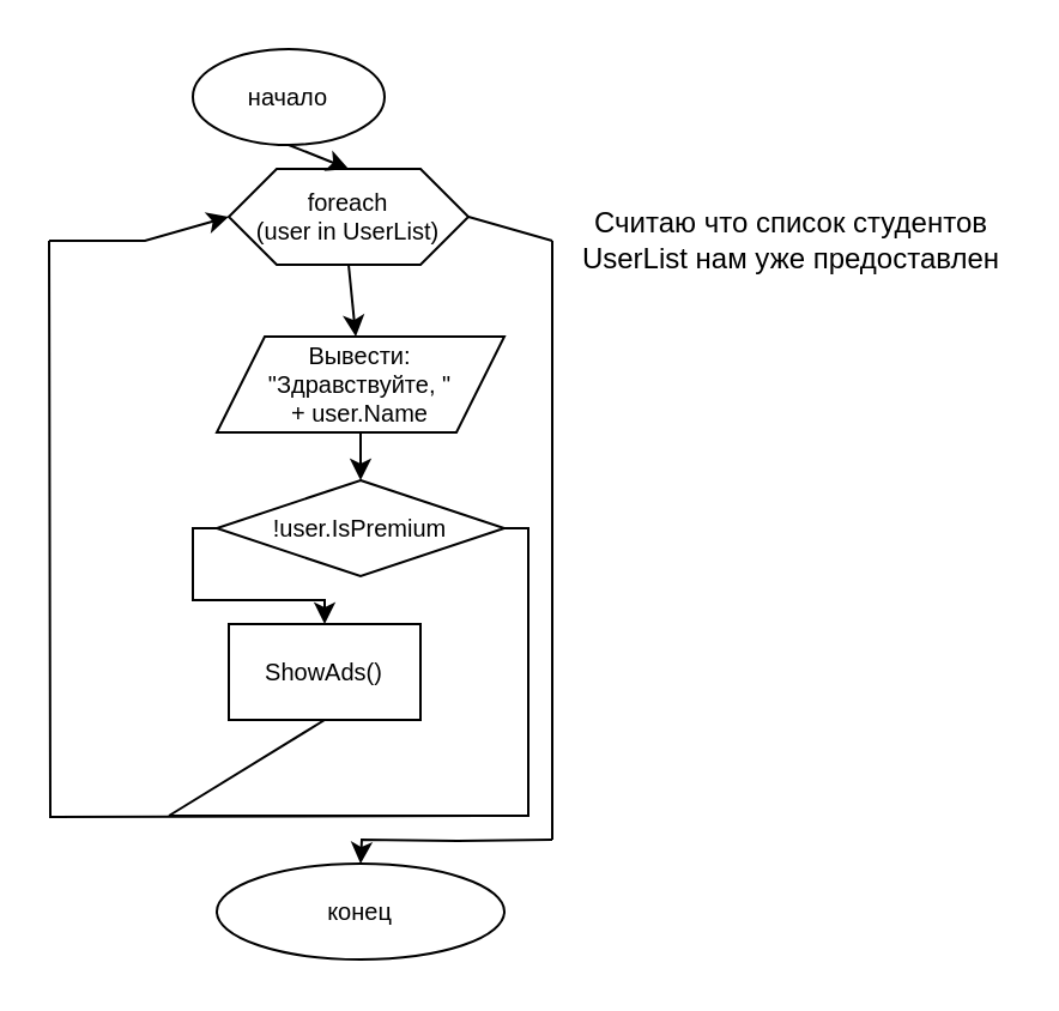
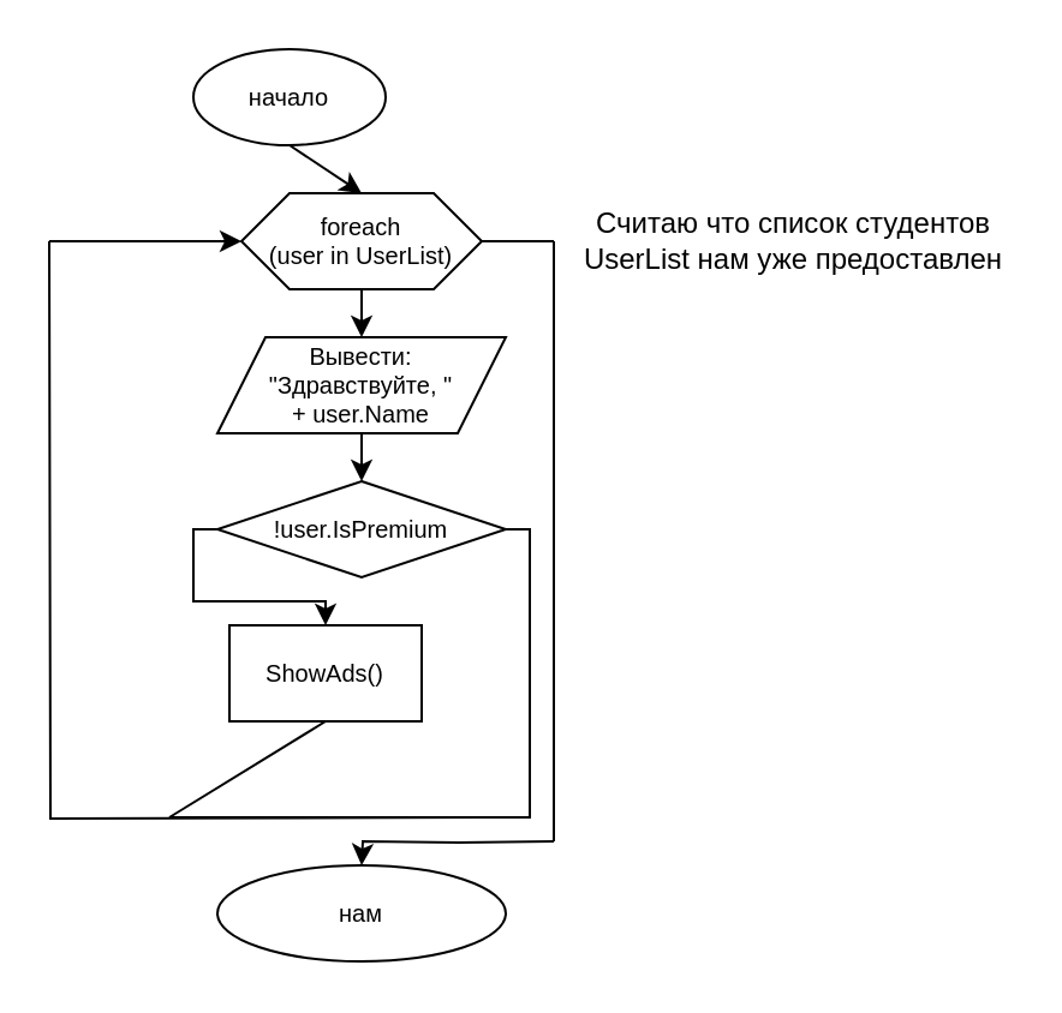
  <mxCell id="0" />
  <mxCell id="1" parent="0" />
  <mxCell id="2" value="начало" style="ellipse;whiteSpace=wrap;html=1;fontSize=10;" vertex="1" parent="1"><mxGeometry x="80" y="20" width="80" height="40" as="geometry" /></mxCell>
- <mxCell id="3" value="foreach&lt;br style=&quot;font-size: 10px;&quot;&gt;(user in UserList)" style="shape=hexagon;perimeter=hexagonPerimeter2;whiteSpace=wrap;html=1;fixedSize=1;fontSize=10;" vertex="1" parent="1"><mxGeometry x="95" y="70" width="100" height="40" as="geometry" /></mxCell>
+ <mxCell id="3" value="foreach&lt;br style=&quot;font-size: 10px;&quot;&gt;(user in UserList)" style="shape=hexagon;perimeter=hexagonPerimeter2;whiteSpace=wrap;html=1;fixedSize=1;fontSize=10;" vertex="1" parent="1"><mxGeometry x="100" y="80" width="100" height="40" as="geometry" /></mxCell>
  <mxCell id="4" value="" style="endArrow=classic;html=1;rounded=0;exitX=0.5;exitY=1;exitDx=0;exitDy=0;entryX=0.5;entryY=0;entryDx=0;entryDy=0;" edge="1" parent="1" source="2" target="3"><mxGeometry width="50" height="50" relative="1" as="geometry"><mxPoint x="310" y="140" as="sourcePoint" /><mxPoint x="360" y="90" as="targetPoint" /></mxGeometry></mxCell>
  <mxCell id="5" value="Считаю что список студентов UserList нам уже предоставлен" style="text;html=1;strokeColor=none;fillColor=none;align=center;verticalAlign=middle;whiteSpace=wrap;rounded=0;" vertex="1" parent="1"><mxGeometry x="240" y="80" width="180" height="40" as="geometry" /></mxCell>
  <mxCell id="6" value="Вывести: &lt;br&gt;&quot;Здравствуйте, &quot; &lt;br&gt;+ user.Name" style="shape=parallelogram;perimeter=parallelogramPerimeter;whiteSpace=wrap;html=1;fixedSize=1;fontSize=10;" vertex="1" parent="1"><mxGeometry x="90" y="140" width="120" height="40" as="geometry" /></mxCell>
  <mxCell id="7" value="" style="endArrow=classic;html=1;rounded=0;fontSize=10;exitX=0.5;exitY=1;exitDx=0;exitDy=0;" edge="1" parent="1" source="3" target="6"><mxGeometry width="50" height="50" relative="1" as="geometry"><mxPoint x="230" y="160" as="sourcePoint" /><mxPoint x="210" y="130" as="targetPoint" /></mxGeometry></mxCell>
  <mxCell id="8" value="!user.IsPremium" style="rhombus;whiteSpace=wrap;html=1;fontSize=10;" vertex="1" parent="1"><mxGeometry x="90" y="200" width="120" height="40" as="geometry" /></mxCell>
  <mxCell id="9" value="" style="endArrow=classic;html=1;rounded=0;fontSize=10;exitX=0.5;exitY=1;exitDx=0;exitDy=0;" edge="1" parent="1" source="6" target="8"><mxGeometry width="50" height="50" relative="1" as="geometry"><mxPoint x="210" y="270" as="sourcePoint" /><mxPoint x="260" y="220" as="targetPoint" /></mxGeometry></mxCell>
  <mxCell id="10" value="ShowAds()" style="rounded=0;whiteSpace=wrap;html=1;fontSize=10;" vertex="1" parent="1"><mxGeometry x="95" y="260" width="80" height="40" as="geometry" /></mxCell>
  <mxCell id="11" value="" style="endArrow=none;html=1;rounded=0;fontSize=10;exitX=0.5;exitY=1;exitDx=0;exitDy=0;" edge="1" parent="1" source="10"><mxGeometry width="50" height="50" relative="1" as="geometry"><mxPoint x="210" y="370" as="sourcePoint" /><mxPoint x="70" y="340" as="targetPoint" /></mxGeometry></mxCell>
  <mxCell id="12" value="" style="endArrow=none;html=1;rounded=0;fontSize=10;edgeStyle=orthogonalEdgeStyle;" edge="1" parent="1"><mxGeometry width="50" height="50" relative="1" as="geometry"><mxPoint x="210" y="220" as="sourcePoint" /><mxPoint x="70" y="340" as="targetPoint" /><Array as="points"><mxPoint x="220" y="220" /><mxPoint x="220" y="340" /></Array></mxGeometry></mxCell>
  <mxCell id="13" value="" style="endArrow=none;html=1;rounded=0;fontSize=10;edgeStyle=orthogonalEdgeStyle;" edge="1" parent="1"><mxGeometry width="50" height="50" relative="1" as="geometry"><mxPoint x="200" y="340" as="sourcePoint" /><mxPoint x="20" y="100" as="targetPoint" /></mxGeometry></mxCell>
  <mxCell id="14" value="" style="endArrow=classic;html=1;rounded=0;fontSize=10;entryX=0;entryY=0.5;entryDx=0;entryDy=0;" edge="1" parent="1" target="3"><mxGeometry width="50" height="50" relative="1" as="geometry"><mxPoint x="20" y="100" as="sourcePoint" /><mxPoint x="230" y="210" as="targetPoint" /><Array as="points"><mxPoint x="60" y="100" /></Array></mxGeometry></mxCell>
  <mxCell id="15" value="" style="endArrow=none;html=1;rounded=0;fontSize=10;entryX=1;entryY=0.5;entryDx=0;entryDy=0;" edge="1" parent="1" target="3"><mxGeometry width="50" height="50" relative="1" as="geometry"><mxPoint x="230" y="100" as="sourcePoint" /><mxPoint x="260" y="240" as="targetPoint" /></mxGeometry></mxCell>
  <mxCell id="16" value="" style="endArrow=none;html=1;rounded=0;fontSize=10;" edge="1" parent="1"><mxGeometry width="50" height="50" relative="1" as="geometry"><mxPoint x="230" y="350" as="sourcePoint" /><mxPoint x="230" y="100" as="targetPoint" /></mxGeometry></mxCell>
  <mxCell id="17" value="" style="endArrow=classic;html=1;rounded=0;fontSize=10;edgeStyle=orthogonalEdgeStyle;" edge="1" parent="1"><mxGeometry width="50" height="50" relative="1" as="geometry"><mxPoint x="230" y="350" as="sourcePoint" /><mxPoint x="150" y="360" as="targetPoint" /></mxGeometry></mxCell>
- <mxCell id="18" value="конец" style="ellipse;whiteSpace=wrap;html=1;fontSize=10;" vertex="1" parent="1"><mxGeometry x="90" y="360" width="120" height="40" as="geometry" /></mxCell>
+ <mxCell id="18" value="нам" style="ellipse;whiteSpace=wrap;html=1;fontSize=10;" vertex="1" parent="1"><mxGeometry x="90" y="360" width="120" height="40" as="geometry" /></mxCell>
  <mxCell id="19" value="" style="endArrow=classic;html=1;rounded=0;fontSize=10;entryX=0.5;entryY=0;entryDx=0;entryDy=0;exitX=0;exitY=0.5;exitDx=0;exitDy=0;edgeStyle=orthogonalEdgeStyle;" edge="1" parent="1" source="8" target="10"><mxGeometry width="50" height="50" relative="1" as="geometry"><mxPoint x="130" y="280" as="sourcePoint" /><mxPoint x="200" y="220" as="targetPoint" /></mxGeometry></mxCell>
